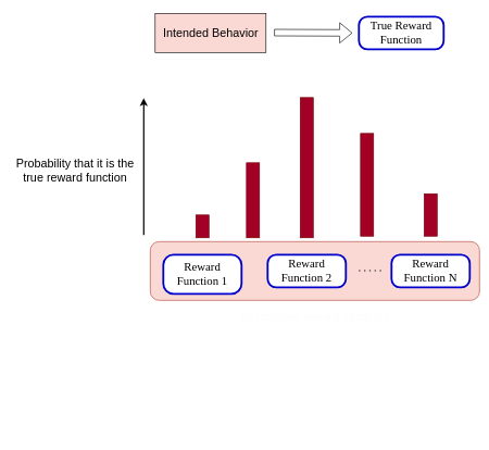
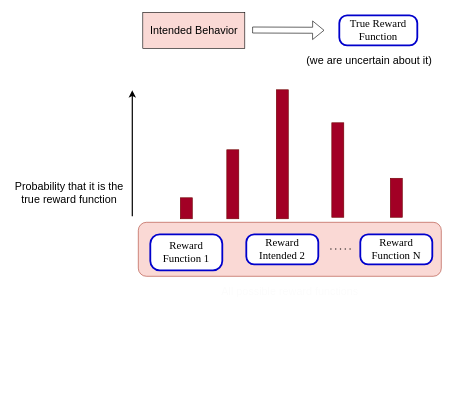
  <mxCell id="0" />
  <mxCell id="1" parent="0" />
  <mxCell id="2" value="" style="rounded=1;whiteSpace=wrap;html=1;fillColor=#fad9d5;strokeColor=#ae4132;rotation=90;" parent="1" vertex="1"><mxGeometry x="437.5" y="162.5" width="90" height="505" as="geometry" /></mxCell>
  <mxCell id="3" value="Reward Function 1" style="rounded=1;whiteSpace=wrap;html=1;fontFamily=Comic Sans MS;fontSize=18;arcSize=26;strokeColor=#0000CC;strokeWidth=3;" parent="1" vertex="1"><mxGeometry x="250" y="390" width="120" height="60" as="geometry" /></mxCell>
- <mxCell id="4" value="Reward Function 2" style="rounded=1;whiteSpace=wrap;html=1;fontFamily=Comic Sans MS;fontSize=18;arcSize=26;strokeColor=#0000CC;strokeWidth=3;" parent="1" vertex="1"><mxGeometry x="410" y="390" width="120" height="50" as="geometry" /></mxCell>
+ <mxCell id="4" value="Reward Intended 2" style="rounded=1;whiteSpace=wrap;html=1;fontFamily=Comic Sans MS;fontSize=18;arcSize=26;strokeColor=#0000CC;strokeWidth=3;" parent="1" vertex="1"><mxGeometry x="410" y="390" width="120" height="50" as="geometry" /></mxCell>
  <mxCell id="5" value="Reward Function N" style="rounded=1;whiteSpace=wrap;html=1;fontFamily=Comic Sans MS;fontSize=18;arcSize=26;strokeColor=#0000CC;strokeWidth=3;" parent="1" vertex="1"><mxGeometry x="600" y="390" width="120" height="50" as="geometry" /></mxCell>
  <mxCell id="6" value="" style="endArrow=none;dashed=1;html=1;dashPattern=1 3;strokeWidth=2;rounded=0;fontColor=#050505;strokeColor=#000000;" parent="1" edge="1"><mxGeometry width="50" height="50" relative="1" as="geometry"><mxPoint x="550" y="414.5" as="sourcePoint" /><mxPoint x="590" y="414.5" as="targetPoint" /></mxGeometry></mxCell>
  <mxCell id="7" value="All possible reward functions" style="text;html=1;align=center;verticalAlign=middle;whiteSpace=wrap;rounded=0;fontSize=18;fontColor=#FCFCFC;" parent="1" vertex="1"><mxGeometry x="237.5" y="470" width="490" height="30" as="geometry" /></mxCell>
  <mxCell id="8" value="" style="group" parent="1" vertex="1" connectable="0"><mxGeometry x="237.5" y="20" width="487.5" height="95" as="geometry" /></mxCell>
- <mxCell id="9" value="True Reward Function" style="rounded=1;whiteSpace=wrap;html=1;fontFamily=Comic Sans MS;fontSize=18;arcSize=26;strokeColor=#0000CC;strokeWidth=3;" parent="8" vertex="1"><mxGeometry x="312.5" y="5" width="130" height="50" as="geometry" /></mxCell>
+ <mxCell id="9" value="True Reward Function" style="rounded=1;whiteSpace=wrap;html=1;fontFamily=Comic Sans MS;fontSize=18;arcSize=26;strokeColor=#0000CC;strokeWidth=3;" parent="8" vertex="1"><mxGeometry x="327.5" y="5" width="130" height="50" as="geometry" /></mxCell>
  <mxCell id="10" value="Intended Behavior" style="rounded=0;whiteSpace=wrap;html=1;fontSize=18;fillColor=#fad9d5;" parent="8" vertex="1"><mxGeometry width="170" height="60" as="geometry" /></mxCell>
  <mxCell id="11" value="" style="shape=flexArrow;endArrow=classic;html=1;rounded=0;" parent="8" edge="1"><mxGeometry width="50" height="50" relative="1" as="geometry"><mxPoint x="182.5" y="29.5" as="sourcePoint" /><mxPoint x="302.5" y="30" as="targetPoint" /></mxGeometry></mxCell>
+ <mxCell id="12" value="(we are uncertain about it)" style="text;html=1;strokeColor=none;fillColor=none;align=center;verticalAlign=middle;whiteSpace=wrap;rounded=0;fontSize=18;" parent="8" vertex="1"><mxGeometry x="267.5" y="65" width="220" height="30" as="geometry" /></mxCell>
  <mxCell id="13" value="" style="endArrow=classic;html=1;rounded=0;strokeWidth=2;" parent="1" edge="1"><mxGeometry width="50" height="50" relative="1" as="geometry"><mxPoint x="220" y="360" as="sourcePoint" /><mxPoint x="220" y="150" as="targetPoint" /></mxGeometry></mxCell>
- <mxCell id="14" value="Probability that it is the true reward function" style="text;html=1;strokeColor=none;fillColor=none;align=center;verticalAlign=middle;whiteSpace=wrap;rounded=0;strokeWidth=1;fontSize=18;" parent="1" vertex="1"><mxGeometry x="20" y="246.63" width="190" height="30" as="geometry" /></mxCell>
+ <mxCell id="14" value="Probability that it is the true reward function" style="text;html=1;strokeColor=none;fillColor=none;align=center;verticalAlign=middle;whiteSpace=wrap;rounded=0;strokeWidth=1;fontSize=18;" parent="1" vertex="1"><mxGeometry x="20" y="306.63" width="190" height="30" as="geometry" /></mxCell>
  <mxCell id="15" value="" style="rounded=0;whiteSpace=wrap;html=1;rotation=90;fillColor=#a20025;fontColor=#ffffff;strokeColor=#6F0000;" parent="1" vertex="1"><mxGeometry x="292.5" y="336.63" width="35" height="20" as="geometry" /></mxCell>
  <mxCell id="16" value="" style="rounded=0;whiteSpace=wrap;html=1;rotation=90;fillColor=#a20025;fontColor=#ffffff;strokeColor=#6F0000;" parent="1" vertex="1"><mxGeometry x="362.5" y="246.63" width="215" height="20" as="geometry" /></mxCell>
  <mxCell id="17" value="" style="rounded=0;whiteSpace=wrap;html=1;rotation=90;fillColor=#a20025;fontColor=#ffffff;strokeColor=#6F0000;" parent="1" vertex="1"><mxGeometry x="330" y="296.63" width="115" height="20" as="geometry" /></mxCell>
  <mxCell id="18" value="" style="rounded=0;whiteSpace=wrap;html=1;rotation=90;fillColor=#a20025;fontColor=#ffffff;strokeColor=#6F0000;" parent="1" vertex="1"><mxGeometry x="483.75" y="272.88" width="157.5" height="20" as="geometry" /></mxCell>
  <mxCell id="19" value="" style="rounded=0;whiteSpace=wrap;html=1;rotation=90;fillColor=#a20025;fontColor=#ffffff;strokeColor=#6F0000;" parent="1" vertex="1"><mxGeometry x="627.5" y="319.13" width="65" height="20" as="geometry" /></mxCell>
